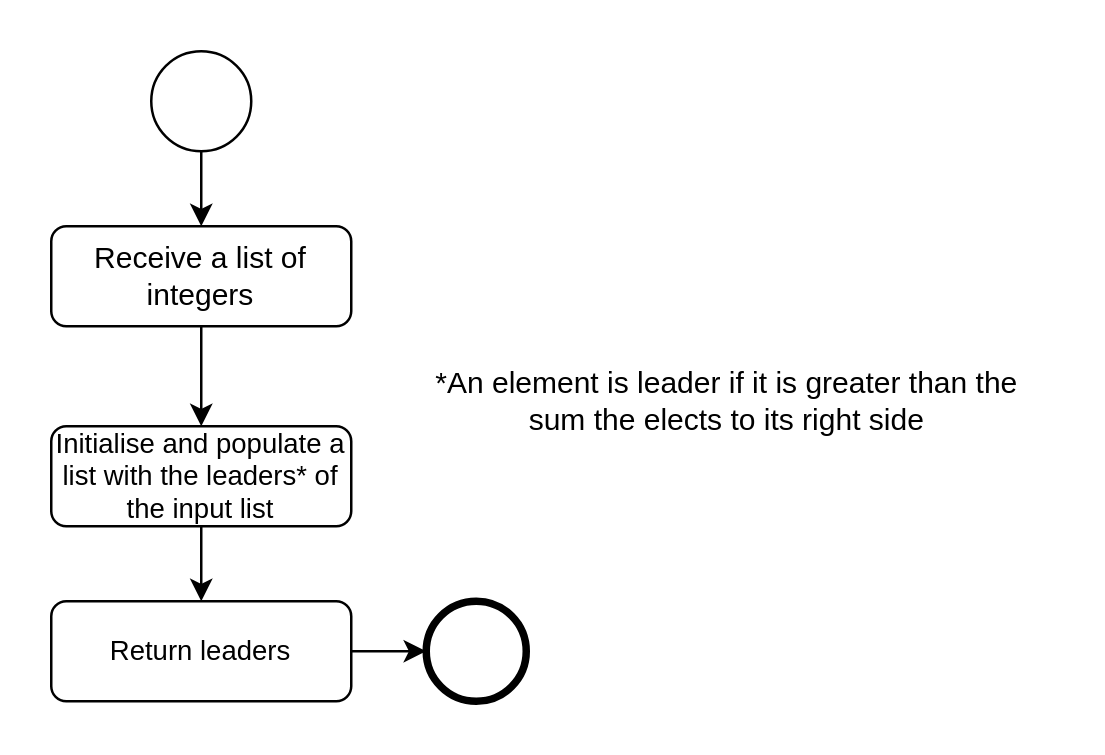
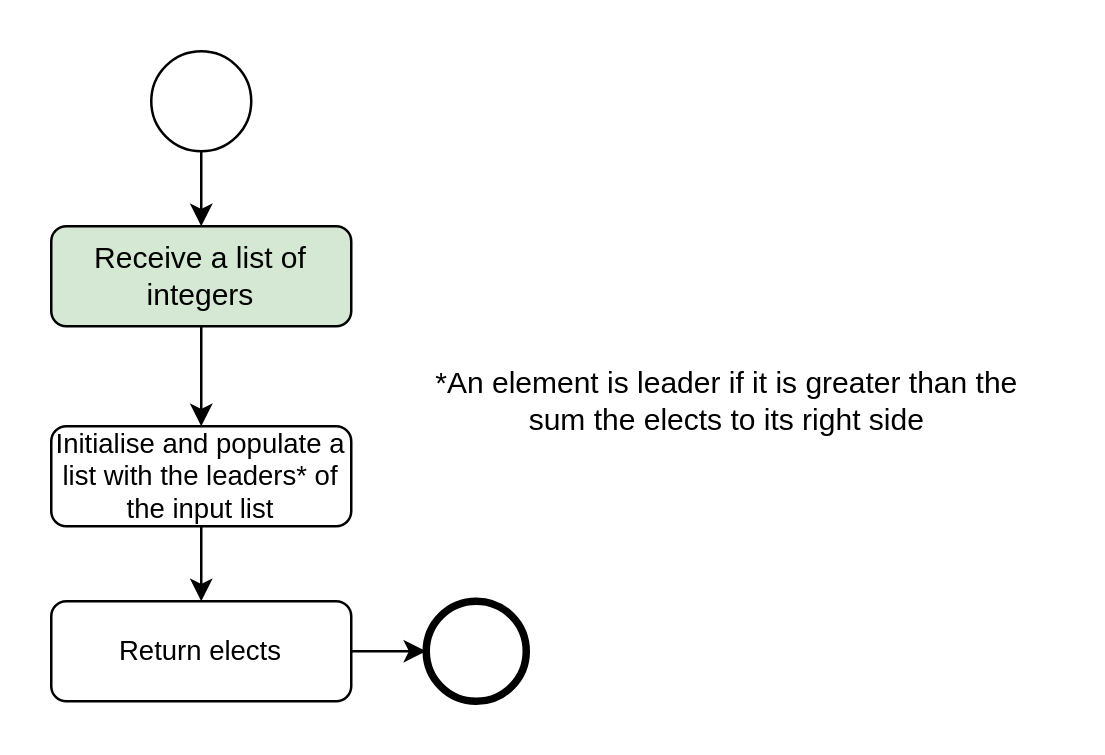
  <mxCell id="0" />
  <mxCell id="1" parent="0" />
  <mxCell id="2" style="edgeStyle=orthogonalEdgeStyle;rounded=0;orthogonalLoop=1;jettySize=auto;html=1;exitX=0.5;exitY=1;exitDx=0;exitDy=0;entryX=0.5;entryY=0;entryDx=0;entryDy=0;" edge="1" parent="1" source="3" target="5"><mxGeometry relative="1" as="geometry"><mxPoint x="130" y="70" as="targetPoint" /></mxGeometry></mxCell>
  <mxCell id="3" value="" style="ellipse;whiteSpace=wrap;html=1;aspect=fixed;" vertex="1" parent="1"><mxGeometry x="60" y="20" width="40" height="40" as="geometry" /></mxCell>
  <mxCell id="4" style="edgeStyle=orthogonalEdgeStyle;rounded=0;orthogonalLoop=1;jettySize=auto;html=1;exitX=0.5;exitY=1;exitDx=0;exitDy=0;entryX=0.5;entryY=0;entryDx=0;entryDy=0;" edge="1" parent="1" source="5" target="7"><mxGeometry relative="1" as="geometry"><mxPoint x="80" y="170" as="targetPoint" /></mxGeometry></mxCell>
- <mxCell id="5" value="Receive a list of integers" style="rounded=1;whiteSpace=wrap;html=1;" vertex="1" parent="1"><mxGeometry x="20" y="90" width="120" height="40" as="geometry" /></mxCell>
+ <mxCell id="5" value="Receive a list of integers" style="rounded=1;whiteSpace=wrap;html=1;fillColor=#d5e8d4;" vertex="1" parent="1"><mxGeometry x="20" y="90" width="120" height="40" as="geometry" /></mxCell>
  <mxCell id="6" style="edgeStyle=orthogonalEdgeStyle;rounded=0;orthogonalLoop=1;jettySize=auto;html=1;exitX=0.5;exitY=1;exitDx=0;exitDy=0;entryX=0.5;entryY=0;entryDx=0;entryDy=0;" edge="1" parent="1" source="7"><mxGeometry relative="1" as="geometry"><mxPoint x="80" y="240" as="targetPoint" /></mxGeometry></mxCell>
  <mxCell id="7" value="Initialise and populate a list with the leaders* of the input list" style="rounded=1;whiteSpace=wrap;html=1;fontSize=11;" vertex="1" parent="1"><mxGeometry x="20" y="170" width="120" height="40" as="geometry" /></mxCell>
  <mxCell id="8" value="" style="ellipse;whiteSpace=wrap;html=1;aspect=fixed;strokeWidth=3;" vertex="1" parent="1"><mxGeometry x="170" y="240" width="40" height="40" as="geometry" /></mxCell>
  <mxCell id="9" style="edgeStyle=orthogonalEdgeStyle;rounded=0;orthogonalLoop=1;jettySize=auto;html=1;exitX=1;exitY=0.5;exitDx=0;exitDy=0;entryX=0;entryY=0.5;entryDx=0;entryDy=0;" edge="1" parent="1" target="8" source="10"><mxGeometry relative="1" as="geometry"><mxPoint x="290" y="275" as="sourcePoint" /></mxGeometry></mxCell>
- <mxCell id="10" value="Return leaders" style="rounded=1;whiteSpace=wrap;html=1;fontSize=11;" vertex="1" parent="1"><mxGeometry x="20" y="240" width="120" height="40" as="geometry" /></mxCell>
+ <mxCell id="10" value="Return elects" style="rounded=1;whiteSpace=wrap;html=1;fontSize=11;" vertex="1" parent="1"><mxGeometry x="20" y="240" width="120" height="40" as="geometry" /></mxCell>
  <mxCell id="11" value="*An element is leader if it is greater than the&lt;div&gt;sum the elects to its right side&lt;/div&gt;" style="text;html=1;align=center;verticalAlign=middle;resizable=0;points=[];autosize=1;strokeColor=none;fillColor=none;" vertex="1" parent="1"><mxGeometry x="160" y="140" width="260" height="40" as="geometry" /></mxCell>
